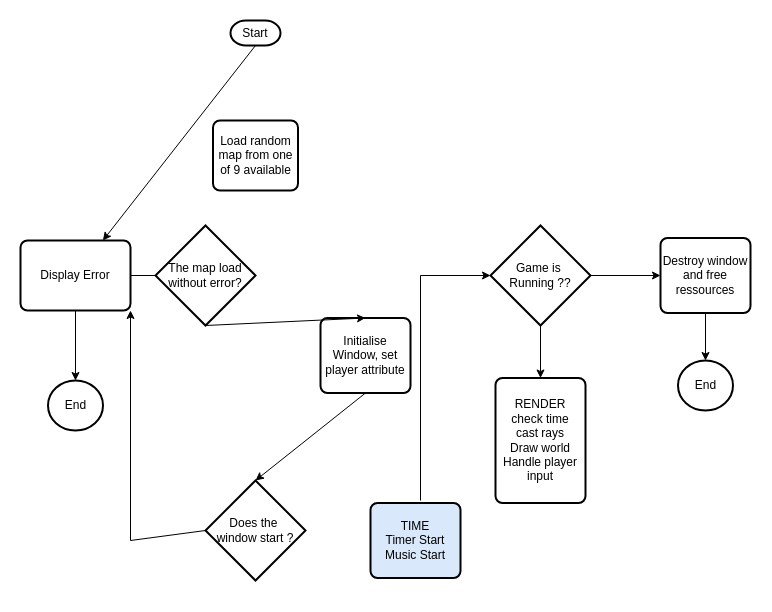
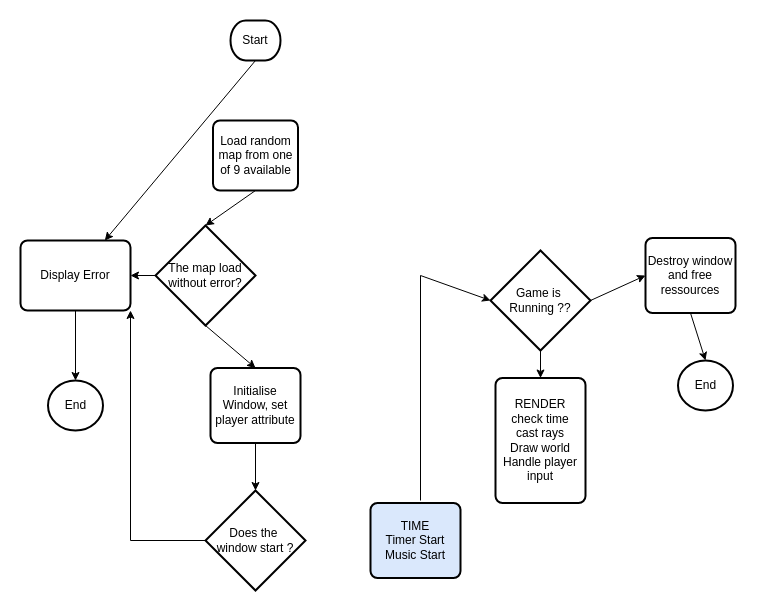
  <mxCell id="0" />
  <mxCell id="1" parent="0" />
- <mxCell id="2" value="Start" style="strokeWidth=2;html=1;shape=mxgraph.flowchart.terminator;whiteSpace=wrap;" vertex="1" parent="1"><mxGeometry x="230" y="20" width="50" height="25" as="geometry" /></mxCell>
+ <mxCell id="2" value="Start" style="strokeWidth=2;html=1;shape=mxgraph.flowchart.terminator;whiteSpace=wrap;" vertex="1" parent="1"><mxGeometry x="230" y="20" width="50" height="40" as="geometry" /></mxCell>
  <mxCell id="3" value="Load random map from one of 9 available" style="rounded=1;whiteSpace=wrap;html=1;absoluteArcSize=1;arcSize=14;strokeWidth=2;" vertex="1" parent="1"><mxGeometry x="212.5" y="120" width="85" height="70" as="geometry" /></mxCell>
  <mxCell id="4" value="The map load without error?" style="strokeWidth=2;html=1;shape=mxgraph.flowchart.decision;whiteSpace=wrap;" vertex="1" parent="1"><mxGeometry x="155" y="225" width="100" height="100" as="geometry" /></mxCell>
  <mxCell id="5" value="Display Error " style="rounded=1;whiteSpace=wrap;html=1;absoluteArcSize=1;arcSize=14;strokeWidth=2;" vertex="1" parent="1"><mxGeometry x="20" y="240" width="110" height="70" as="geometry" /></mxCell>
  <mxCell id="6" value="End" style="strokeWidth=2;html=1;shape=mxgraph.flowchart.start_2;whiteSpace=wrap;" vertex="1" parent="1"><mxGeometry x="47.5" y="380" width="55" height="50" as="geometry" /></mxCell>
- <mxCell id="7" value="Initialise Window, set player attribute " style="rounded=1;whiteSpace=wrap;html=1;absoluteArcSize=1;arcSize=14;strokeWidth=2;" vertex="1" parent="1"><mxGeometry x="320" y="317.5" width="90" height="75" as="geometry" /></mxCell>
- <mxCell id="8" value="&lt;div&gt;Does the&amp;nbsp;&lt;/div&gt;&lt;div&gt;window start ?&lt;/div&gt;" style="strokeWidth=2;html=1;shape=mxgraph.flowchart.decision;whiteSpace=wrap;" vertex="1" parent="1"><mxGeometry x="205" y="480" width="100" height="100" as="geometry" /></mxCell>
+ <mxCell id="7" value="Initialise Window, set player attribute " style="rounded=1;whiteSpace=wrap;html=1;absoluteArcSize=1;arcSize=14;strokeWidth=2;" vertex="1" parent="1"><mxGeometry x="210" y="367.5" width="90" height="75" as="geometry" /></mxCell>
+ <mxCell id="8" value="&lt;div&gt;Does the&amp;nbsp;&lt;/div&gt;&lt;div&gt;window start ?&lt;/div&gt;" style="strokeWidth=2;html=1;shape=mxgraph.flowchart.decision;whiteSpace=wrap;" vertex="1" parent="1"><mxGeometry x="205" y="490" width="100" height="100" as="geometry" /></mxCell>
  <mxCell id="9" value="&lt;div&gt;RENDER&lt;br&gt;&lt;/div&gt;&lt;div&gt;check time&lt;/div&gt;&lt;div&gt;cast rays&lt;/div&gt;&lt;div&gt;Draw world&lt;/div&gt;&lt;div&gt;Handle player input &lt;br&gt;&lt;/div&gt;" style="rounded=1;whiteSpace=wrap;html=1;absoluteArcSize=1;arcSize=14;strokeWidth=2;" vertex="1" parent="1"><mxGeometry x="495" y="377.5" width="90" height="125" as="geometry" /></mxCell>
- <mxCell id="10" value="&lt;div&gt;Game is&amp;nbsp;&lt;/div&gt;&lt;div&gt;Running ??&lt;/div&gt;" style="strokeWidth=2;html=1;shape=mxgraph.flowchart.decision;whiteSpace=wrap;" vertex="1" parent="1"><mxGeometry x="490" y="225" width="100" height="100" as="geometry" /></mxCell>
+ <mxCell id="10" value="&lt;div&gt;Game is&amp;nbsp;&lt;/div&gt;&lt;div&gt;Running ??&lt;/div&gt;" style="strokeWidth=2;html=1;shape=mxgraph.flowchart.decision;whiteSpace=wrap;" vertex="1" parent="1"><mxGeometry x="490" y="250" width="100" height="100" as="geometry" /></mxCell>
  <mxCell id="11" value="&lt;div&gt;TIME&lt;br&gt;&lt;/div&gt;&lt;div&gt;Timer Start&lt;/div&gt;&lt;div&gt;Music Start&lt;br&gt;&lt;/div&gt;" style="rounded=1;whiteSpace=wrap;html=1;absoluteArcSize=1;arcSize=14;strokeWidth=2;fillColor=#dae8fc;" vertex="1" parent="1"><mxGeometry x="370" y="502.5" width="90" height="75" as="geometry" /></mxCell>
- <mxCell id="12" value="Destroy window and free ressources" style="rounded=1;whiteSpace=wrap;html=1;absoluteArcSize=1;arcSize=14;strokeWidth=2;" vertex="1" parent="1"><mxGeometry x="660" y="237.5" width="90" height="75" as="geometry" /></mxCell>
+ <mxCell id="12" value="Destroy window and free ressources" style="rounded=1;whiteSpace=wrap;html=1;absoluteArcSize=1;arcSize=14;strokeWidth=2;" vertex="1" parent="1"><mxGeometry x="645" y="237.5" width="90" height="75" as="geometry" /></mxCell>
  <mxCell id="13" value="" style="endArrow=classic;html=1;rounded=0;exitX=0.5;exitY=1;exitDx=0;exitDy=0;exitPerimeter=0;entryX=0.5;entryY=0;entryDx=0;entryDy=0;" edge="1" parent="1" source="10" target="9"><mxGeometry width="50" height="50" relative="1" as="geometry"><mxPoint x="540" y="380" as="sourcePoint" /><mxPoint x="590" y="330" as="targetPoint" /></mxGeometry></mxCell>
  <mxCell id="14" value="" style="endArrow=classic;html=1;rounded=0;exitX=1;exitY=0.5;exitDx=0;exitDy=0;exitPerimeter=0;entryX=0;entryY=0.5;entryDx=0;entryDy=0;" edge="1" parent="1" source="10" target="12"><mxGeometry width="50" height="50" relative="1" as="geometry"><mxPoint x="550" y="335" as="sourcePoint" /><mxPoint x="550" y="388" as="targetPoint" /></mxGeometry></mxCell>
  <mxCell id="15" value="" style="endArrow=classic;html=1;rounded=0;entryX=0.5;entryY=0;entryDx=0;entryDy=0;exitX=0.5;exitY=1;exitDx=0;exitDy=0;entryPerimeter=0;" edge="1" parent="1" source="7" target="8"><mxGeometry width="50" height="50" relative="1" as="geometry"><mxPoint x="315" y="550" as="sourcePoint" /><mxPoint x="380" y="550" as="targetPoint" /></mxGeometry></mxCell>
  <mxCell id="16" value="" style="endArrow=classic;html=1;rounded=0;entryX=0.5;entryY=0;entryDx=0;entryDy=0;exitX=0.5;exitY=1;exitDx=0;exitDy=0;exitPerimeter=0;" edge="1" parent="1" source="4" target="7"><mxGeometry width="50" height="50" relative="1" as="geometry"><mxPoint x="265" y="453" as="sourcePoint" /><mxPoint x="265" y="500" as="targetPoint" /></mxGeometry></mxCell>
- <mxCell id="17" value="" style="endArrow=none;html=1;rounded=0;entryX=1;entryY=0.5;entryDx=0;entryDy=0;exitX=0;exitY=0.5;exitDx=0;exitDy=0;exitPerimeter=0;" edge="1" parent="1" source="4" target="5"><mxGeometry width="50" height="50" relative="1" as="geometry"><mxPoint x="265" y="335" as="sourcePoint" /><mxPoint x="265" y="378" as="targetPoint" /></mxGeometry></mxCell>
+ <mxCell id="17" value="" style="endArrow=classic;html=1;rounded=0;entryX=1;entryY=0.5;entryDx=0;entryDy=0;exitX=0;exitY=0.5;exitDx=0;exitDy=0;exitPerimeter=0;" edge="1" parent="1" source="4" target="5"><mxGeometry width="50" height="50" relative="1" as="geometry"><mxPoint x="265" y="335" as="sourcePoint" /><mxPoint x="265" y="378" as="targetPoint" /></mxGeometry></mxCell>
  <mxCell id="18" value="" style="endArrow=classic;html=1;rounded=0;entryX=0.5;entryY=0;entryDx=0;entryDy=0;exitX=0.5;exitY=1;exitDx=0;exitDy=0;entryPerimeter=0;" edge="1" parent="1" source="5" target="6"><mxGeometry width="50" height="50" relative="1" as="geometry"><mxPoint x="215" y="285" as="sourcePoint" /><mxPoint x="140" y="285" as="targetPoint" /></mxGeometry></mxCell>
+ <mxCell id="19" value="" style="endArrow=classic;html=1;rounded=0;entryX=0.5;entryY=0;entryDx=0;entryDy=0;exitX=0.5;exitY=1;exitDx=0;exitDy=0;entryPerimeter=0;" edge="1" parent="1" source="3" target="4"><mxGeometry width="50" height="50" relative="1" as="geometry"><mxPoint x="215" y="285" as="sourcePoint" /><mxPoint x="140" y="285" as="targetPoint" /></mxGeometry></mxCell>
  <mxCell id="20" value="" style="endArrow=classic;html=1;rounded=0;exitX=0.5;exitY=1;exitDx=0;exitDy=0;exitPerimeter=0;" edge="1" parent="1" source="2" target="5"><mxGeometry width="50" height="50" relative="1" as="geometry"><mxPoint x="265" y="200" as="sourcePoint" /><mxPoint x="265" y="235" as="targetPoint" /></mxGeometry></mxCell>
  <mxCell id="21" value="" style="endArrow=classic;html=1;rounded=0;entryX=0;entryY=0.5;entryDx=0;entryDy=0;entryPerimeter=0;" edge="1" parent="1" target="10"><mxGeometry width="50" height="50" relative="1" as="geometry"><mxPoint x="420" y="500" as="sourcePoint" /><mxPoint x="265" y="130" as="targetPoint" /><Array as="points"><mxPoint x="420" y="275" /></Array></mxGeometry></mxCell>
  <mxCell id="22" value="" style="endArrow=classic;html=1;rounded=0;exitX=0;exitY=0.5;exitDx=0;exitDy=0;exitPerimeter=0;" edge="1" parent="1" source="8"><mxGeometry width="50" height="50" relative="1" as="geometry"><mxPoint x="265" y="453" as="sourcePoint" /><mxPoint x="130" y="310" as="targetPoint" /><Array as="points"><mxPoint x="130" y="540" /></Array></mxGeometry></mxCell>
  <mxCell id="23" value="End" style="strokeWidth=2;html=1;shape=mxgraph.flowchart.start_2;whiteSpace=wrap;" vertex="1" parent="1"><mxGeometry x="677.5" y="360" width="55" height="50" as="geometry" /></mxCell>
  <mxCell id="24" value="" style="endArrow=classic;html=1;rounded=0;exitX=0.5;exitY=1;exitDx=0;exitDy=0;entryX=0.5;entryY=0;entryDx=0;entryDy=0;entryPerimeter=0;" edge="1" parent="1" source="12" target="23"><mxGeometry width="50" height="50" relative="1" as="geometry"><mxPoint x="600" y="285" as="sourcePoint" /><mxPoint x="670" y="285" as="targetPoint" /></mxGeometry></mxCell>
